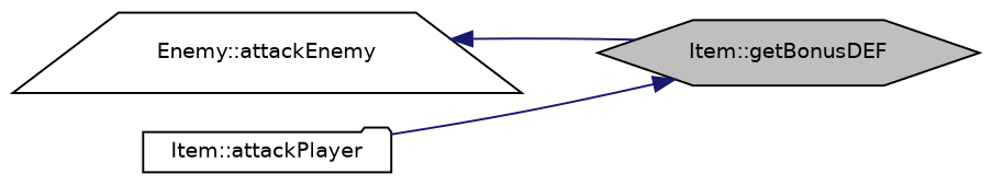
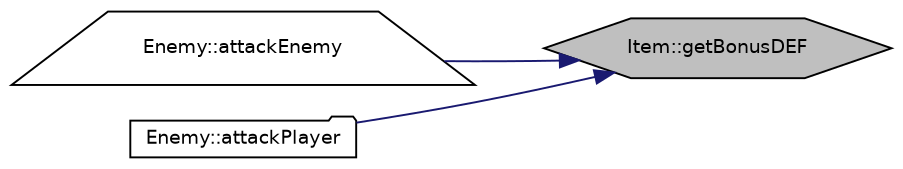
  digraph {
    fontname="DejaVu Sans"
    rankdir=RL
    node [color=black fillcolor=white fontname="DejaVu Sans" fontsize=10 style=filled]
    edge [color=midnightblue dir=back fontname="DejaVu Sans" fontsize=10 labelfontname=Helvetica labelfontsize=10 style=solid]
    n1 [fillcolor=grey75 fontcolor=black height=0.2 label="Item::getBonusDEF" shape=hexagon width=0.4]
    n2 [height=0.2 label="Enemy::attackEnemy" shape=trapezium width=0.4]
-   n3 [height=0.2 label="Item::attackPlayer" shape=folder width=0.4]
-   n2 -> n1
+   n3 [height=0.2 label="Enemy::attackPlayer" shape=folder width=0.4]
+   n1 -> n2
    n1 -> n3
  }
